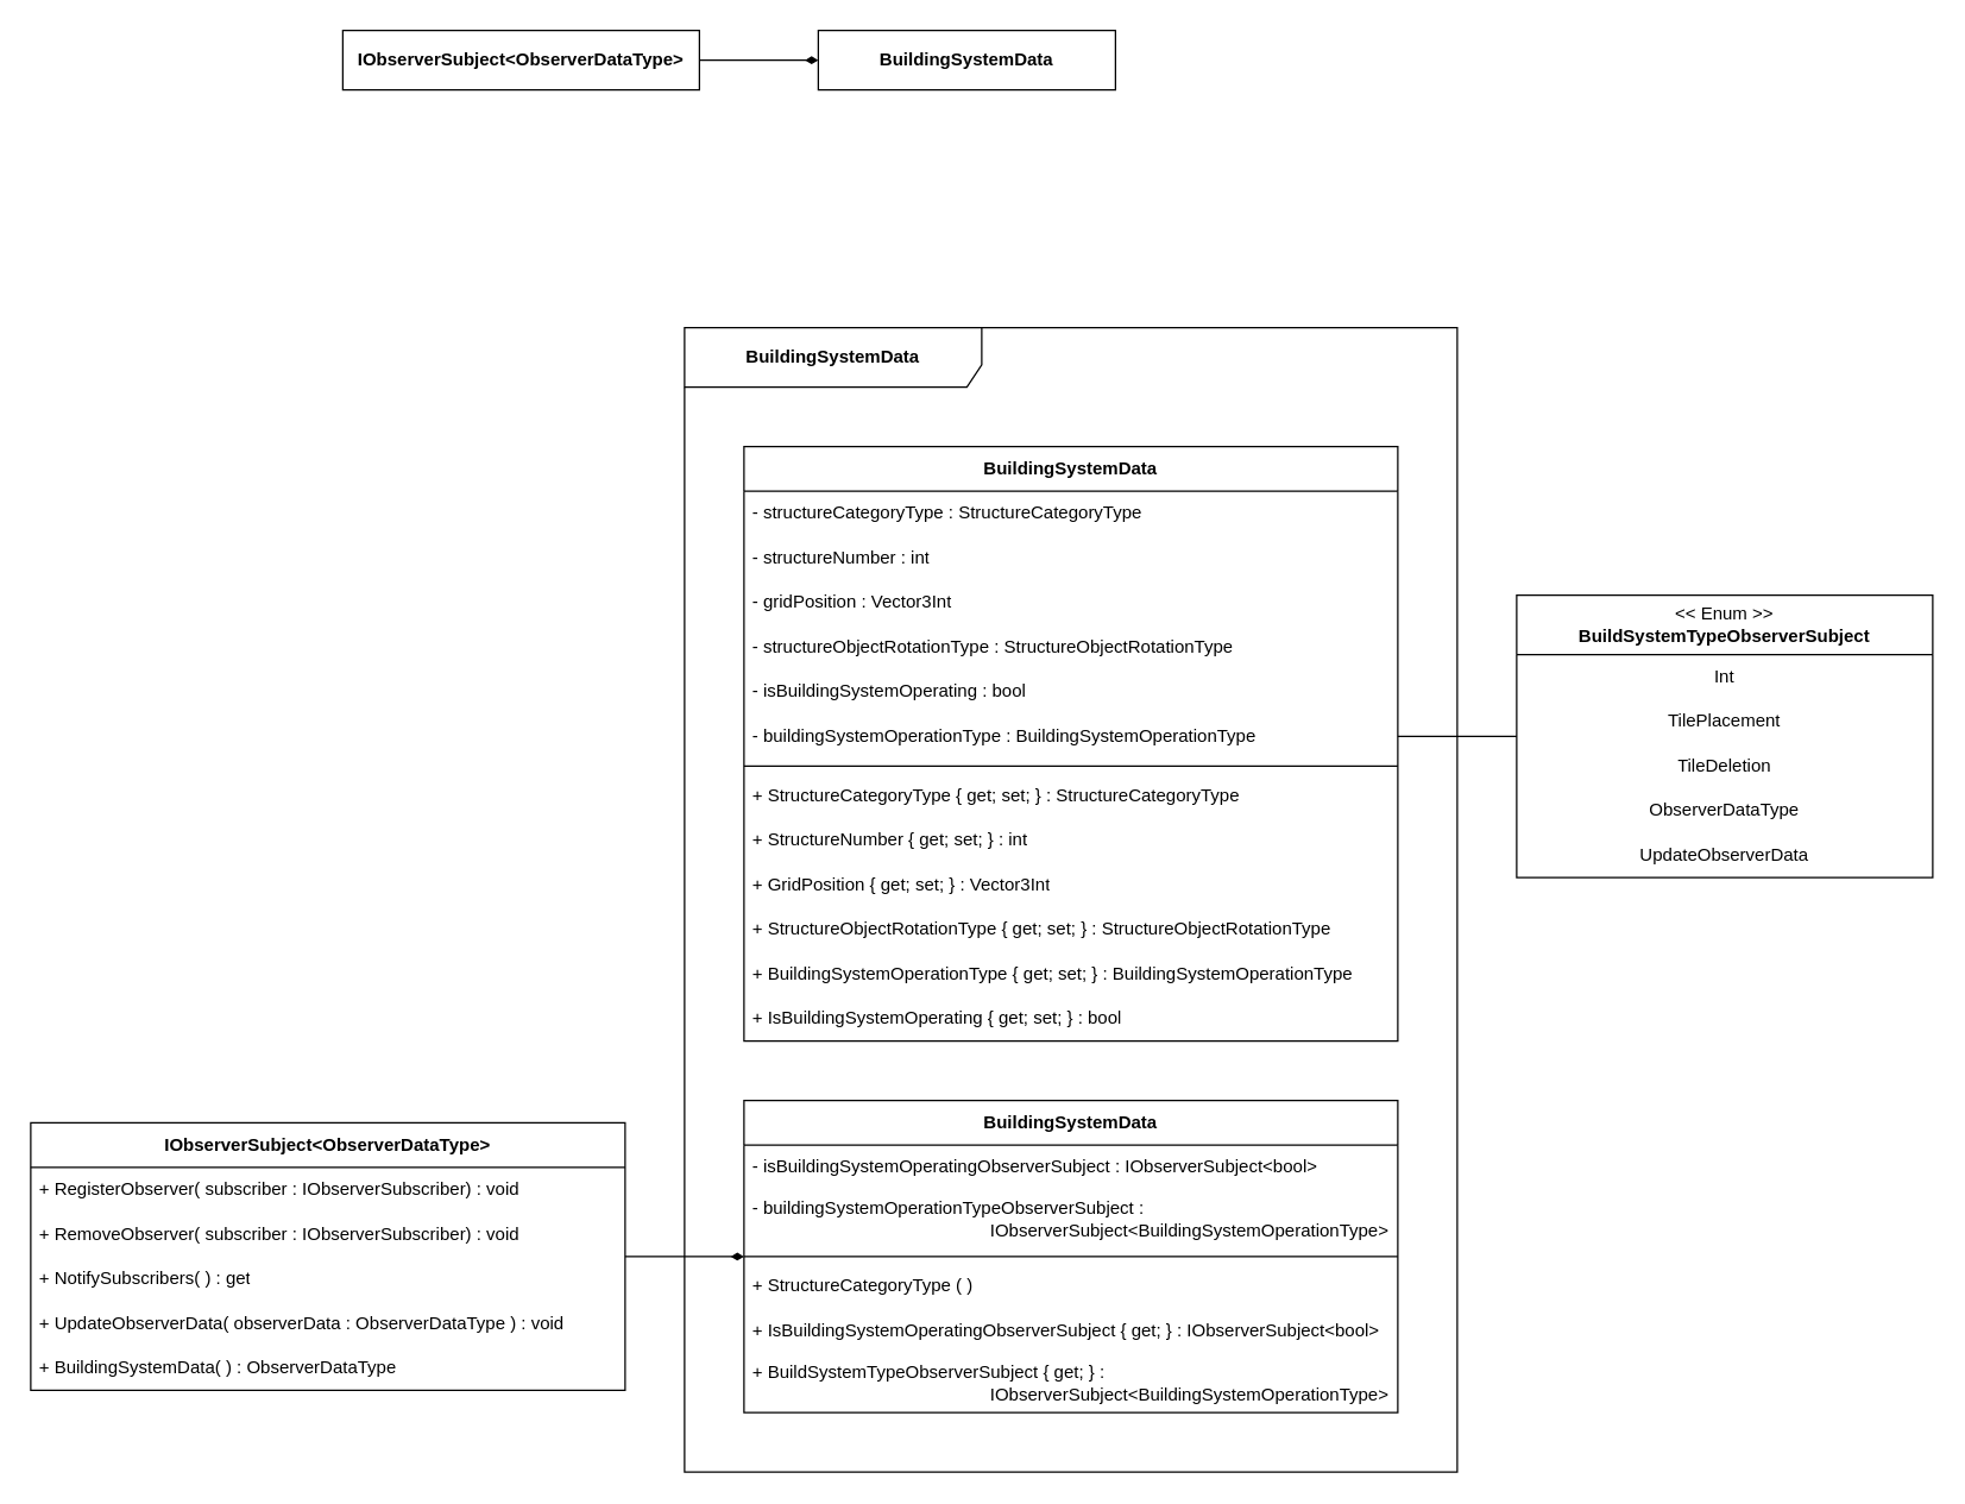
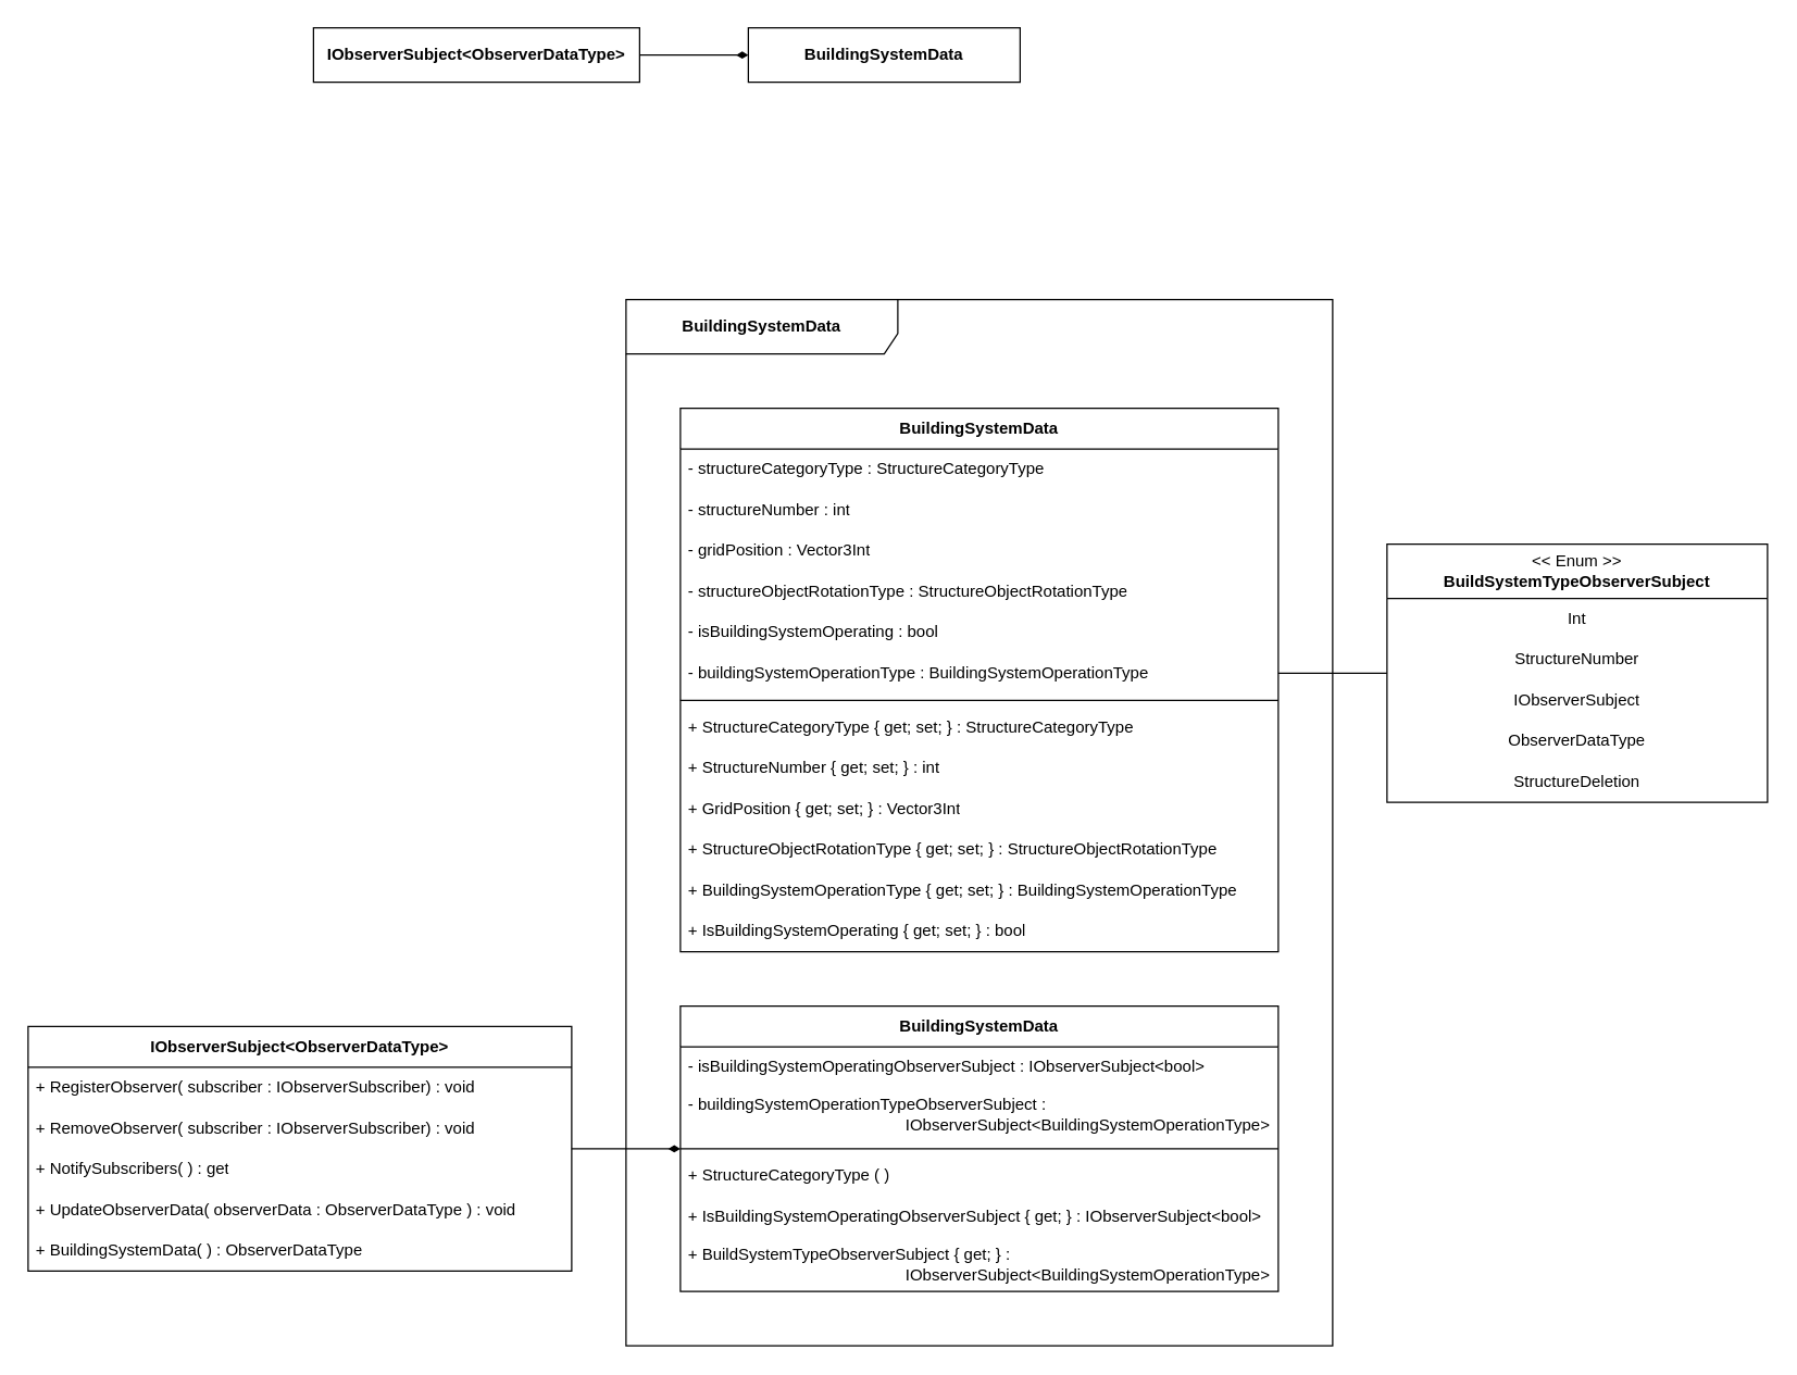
  <mxCell id="0" />
  <mxCell id="1" parent="0" />
  <mxCell id="2" value="BuildingSystemData" style="swimlane;fontStyle=1;align=center;verticalAlign=middle;childLayout=stackLayout;horizontal=1;startSize=30;horizontalStack=0;resizeParent=1;resizeParentMax=0;resizeLast=0;collapsible=1;marginBottom=0;whiteSpace=wrap;html=1;" vertex="1" parent="1"><mxGeometry x="500" y="300" width="440" height="400" as="geometry" /></mxCell>
  <mxCell id="3" value="- structureCategoryType : StructureCategoryType" style="text;strokeColor=none;fillColor=none;align=left;verticalAlign=middle;spacingLeft=4;spacingRight=4;overflow=hidden;rotatable=0;points=[[0,0.5],[1,0.5]];portConstraint=eastwest;whiteSpace=wrap;html=1;" vertex="1" parent="2"><mxGeometry y="30" width="440" height="30" as="geometry" /></mxCell>
  <mxCell id="4" value="- structureNumber : int" style="text;strokeColor=none;fillColor=none;align=left;verticalAlign=middle;spacingLeft=4;spacingRight=4;overflow=hidden;rotatable=0;points=[[0,0.5],[1,0.5]];portConstraint=eastwest;whiteSpace=wrap;html=1;" vertex="1" parent="2"><mxGeometry y="60" width="440" height="30" as="geometry" /></mxCell>
  <mxCell id="5" value="- gridPosition : Vector3Int" style="text;strokeColor=none;fillColor=none;align=left;verticalAlign=middle;spacingLeft=4;spacingRight=4;overflow=hidden;rotatable=0;points=[[0,0.5],[1,0.5]];portConstraint=eastwest;whiteSpace=wrap;html=1;" vertex="1" parent="2"><mxGeometry y="90" width="440" height="30" as="geometry" /></mxCell>
  <mxCell id="6" value="- structureObjectRotationType : StructureObjectRotationType" style="text;strokeColor=none;fillColor=none;align=left;verticalAlign=middle;spacingLeft=4;spacingRight=4;overflow=hidden;rotatable=0;points=[[0,0.5],[1,0.5]];portConstraint=eastwest;whiteSpace=wrap;html=1;" vertex="1" parent="2"><mxGeometry y="120" width="440" height="30" as="geometry" /></mxCell>
  <mxCell id="7" value="- isBuildingSystemOperating : bool" style="text;strokeColor=none;fillColor=none;align=left;verticalAlign=middle;spacingLeft=4;spacingRight=4;overflow=hidden;rotatable=0;points=[[0,0.5],[1,0.5]];portConstraint=eastwest;whiteSpace=wrap;html=1;" vertex="1" parent="2"><mxGeometry y="150" width="440" height="30" as="geometry" /></mxCell>
  <mxCell id="8" value="- buildingSystemOperationType : BuildingSystemOperationType" style="text;strokeColor=none;fillColor=none;align=left;verticalAlign=middle;spacingLeft=4;spacingRight=4;overflow=hidden;rotatable=0;points=[[0,0.5],[1,0.5]];portConstraint=eastwest;whiteSpace=wrap;html=1;" vertex="1" parent="2"><mxGeometry y="180" width="440" height="30" as="geometry" /></mxCell>
  <mxCell id="9" value="" style="line;strokeWidth=1;fillColor=none;align=left;verticalAlign=middle;spacingTop=-1;spacingLeft=3;spacingRight=3;rotatable=0;labelPosition=right;points=[];portConstraint=eastwest;strokeColor=inherit;" vertex="1" parent="2"><mxGeometry y="210" width="440" height="10" as="geometry" /></mxCell>
  <mxCell id="10" value="+ StructureCategoryType { get; set; } :&amp;nbsp;StructureCategoryType" style="text;strokeColor=none;fillColor=none;align=left;verticalAlign=middle;spacingLeft=4;spacingRight=4;overflow=hidden;rotatable=0;points=[[0,0.5],[1,0.5]];portConstraint=eastwest;whiteSpace=wrap;html=1;" vertex="1" parent="2"><mxGeometry y="220" width="440" height="30" as="geometry" /></mxCell>
  <mxCell id="11" value="+ StructureNumber { get; set; } :&amp;nbsp;int" style="text;strokeColor=none;fillColor=none;align=left;verticalAlign=middle;spacingLeft=4;spacingRight=4;overflow=hidden;rotatable=0;points=[[0,0.5],[1,0.5]];portConstraint=eastwest;whiteSpace=wrap;html=1;" vertex="1" parent="2"><mxGeometry y="250" width="440" height="30" as="geometry" /></mxCell>
  <mxCell id="12" value="+ GridPosition&amp;nbsp;{ get; set; } : Vector3Int" style="text;strokeColor=none;fillColor=none;align=left;verticalAlign=middle;spacingLeft=4;spacingRight=4;overflow=hidden;rotatable=0;points=[[0,0.5],[1,0.5]];portConstraint=eastwest;whiteSpace=wrap;html=1;" vertex="1" parent="2"><mxGeometry y="280" width="440" height="30" as="geometry" /></mxCell>
  <mxCell id="13" value="+ StructureObjectRotationType { get; set; } : StructureObjectRotationType" style="text;strokeColor=none;fillColor=none;align=left;verticalAlign=middle;spacingLeft=4;spacingRight=4;overflow=hidden;rotatable=0;points=[[0,0.5],[1,0.5]];portConstraint=eastwest;whiteSpace=wrap;html=1;" vertex="1" parent="2"><mxGeometry y="310" width="440" height="30" as="geometry" /></mxCell>
  <mxCell id="14" value="+ BuildingSystemOperationType { get; set; } :&amp;nbsp;BuildingSystemOperationType" style="text;strokeColor=none;fillColor=none;align=left;verticalAlign=middle;spacingLeft=4;spacingRight=4;overflow=hidden;rotatable=0;points=[[0,0.5],[1,0.5]];portConstraint=eastwest;whiteSpace=wrap;html=1;" vertex="1" parent="2"><mxGeometry y="340" width="440" height="30" as="geometry" /></mxCell>
  <mxCell id="15" value="+ IsBuildingSystemOperating { get; set; } : bool" style="text;strokeColor=none;fillColor=none;align=left;verticalAlign=middle;spacingLeft=4;spacingRight=4;overflow=hidden;rotatable=0;points=[[0,0.5],[1,0.5]];portConstraint=eastwest;whiteSpace=wrap;html=1;" vertex="1" parent="2"><mxGeometry y="370" width="440" height="30" as="geometry" /></mxCell>
  <mxCell id="16" value="&lt;span style=&quot;font-weight: 700;&quot;&gt;BuildingSystemData&lt;/span&gt;" style="shape=umlFrame;whiteSpace=wrap;html=1;pointerEvents=0;width=200;height=40;" vertex="1" parent="1"><mxGeometry x="460" y="220" width="520" height="770" as="geometry" /></mxCell>
  <mxCell id="17" style="edgeStyle=orthogonalEdgeStyle;rounded=0;orthogonalLoop=1;jettySize=auto;html=1;endArrow=none;endFill=0;startArrow=diamondThin;startFill=1;" edge="1" parent="1" source="18" target="35"><mxGeometry relative="1" as="geometry" /></mxCell>
  <mxCell id="18" value="BuildingSystemData" style="swimlane;fontStyle=1;align=center;verticalAlign=middle;childLayout=stackLayout;horizontal=1;startSize=30;horizontalStack=0;resizeParent=1;resizeParentMax=0;resizeLast=0;collapsible=1;marginBottom=0;whiteSpace=wrap;html=1;" vertex="1" parent="1"><mxGeometry x="500" y="740" width="440" height="210" as="geometry" /></mxCell>
  <mxCell id="19" value="- isBuildingSystemOperatingObserverSubject : IObserverSubject&amp;lt;bool&amp;gt;" style="text;strokeColor=none;fillColor=none;align=left;verticalAlign=middle;spacingLeft=4;spacingRight=4;overflow=hidden;rotatable=0;points=[[0,0.5],[1,0.5]];portConstraint=eastwest;whiteSpace=wrap;html=1;" vertex="1" parent="18"><mxGeometry y="30" width="440" height="30" as="geometry" /></mxCell>
  <mxCell id="20" value="- buildingSystemOperationTypeObserverSubject : &lt;span style=&quot;white-space: pre;&quot;&gt;&#09;&lt;/span&gt;&lt;span style=&quot;white-space: pre;&quot;&gt;&#09;&lt;/span&gt;&lt;span style=&quot;white-space: pre;&quot;&gt;&#09;&lt;/span&gt;&lt;span style=&quot;white-space: pre;&quot;&gt;&#09;&lt;span style=&quot;white-space: pre;&quot;&gt;&#09;&lt;/span&gt;&lt;span style=&quot;white-space: pre;&quot;&gt;&#09;&lt;/span&gt;&lt;/span&gt;IObserverSubject&amp;lt;BuildingSystemOperationType&amp;gt;" style="text;strokeColor=none;fillColor=none;align=left;verticalAlign=middle;spacingLeft=4;spacingRight=4;overflow=hidden;rotatable=0;points=[[0,0.5],[1,0.5]];portConstraint=eastwest;whiteSpace=wrap;html=1;" vertex="1" parent="18"><mxGeometry y="60" width="440" height="40" as="geometry" /></mxCell>
  <mxCell id="21" value="" style="line;strokeWidth=1;fillColor=none;align=left;verticalAlign=middle;spacingTop=-1;spacingLeft=3;spacingRight=3;rotatable=0;labelPosition=right;points=[];portConstraint=eastwest;strokeColor=inherit;" vertex="1" parent="18"><mxGeometry y="100" width="440" height="10" as="geometry" /></mxCell>
  <mxCell id="22" value="+ StructureCategoryType ( )" style="text;strokeColor=none;fillColor=none;align=left;verticalAlign=middle;spacingLeft=4;spacingRight=4;overflow=hidden;rotatable=0;points=[[0,0.5],[1,0.5]];portConstraint=eastwest;whiteSpace=wrap;html=1;" vertex="1" parent="18"><mxGeometry y="110" width="440" height="30" as="geometry" /></mxCell>
  <mxCell id="23" value="+ IsBuildingSystemOperatingObserverSubject { get; } : IObserverSubject&amp;lt;bool&amp;gt;" style="text;strokeColor=none;fillColor=none;align=left;verticalAlign=middle;spacingLeft=4;spacingRight=4;overflow=hidden;rotatable=0;points=[[0,0.5],[1,0.5]];portConstraint=eastwest;whiteSpace=wrap;html=1;" vertex="1" parent="18"><mxGeometry y="140" width="440" height="30" as="geometry" /></mxCell>
  <mxCell id="24" value="+ BuildSystemTypeObserverSubject { get; } : &lt;span style=&quot;white-space: pre;&quot;&gt;&#09;&lt;/span&gt;&lt;span style=&quot;white-space: pre;&quot;&gt;&#09;&lt;/span&gt;&lt;span style=&quot;white-space: pre;&quot;&gt;&#09;&lt;/span&gt;&lt;span style=&quot;white-space: pre;&quot;&gt;&#09;&lt;/span&gt;&lt;span style=&quot;white-space: pre;&quot;&gt;&#09;&lt;/span&gt;&lt;span style=&quot;white-space: pre;&quot;&gt;&#09;&lt;/span&gt;IObserverSubject&amp;lt;BuildingSystemOperationType&amp;gt;" style="text;strokeColor=none;fillColor=none;align=left;verticalAlign=middle;spacingLeft=4;spacingRight=4;overflow=hidden;rotatable=0;points=[[0,0.5],[1,0.5]];portConstraint=eastwest;whiteSpace=wrap;html=1;" vertex="1" parent="18"><mxGeometry y="170" width="440" height="40" as="geometry" /></mxCell>
  <mxCell id="25" style="edgeStyle=orthogonalEdgeStyle;rounded=0;orthogonalLoop=1;jettySize=auto;html=1;endArrow=none;endFill=0;" edge="1" parent="1" source="26" target="8"><mxGeometry relative="1" as="geometry" /></mxCell>
  <mxCell id="26" value="&lt;span style=&quot;font-weight: normal;&quot;&gt;&amp;lt;&amp;lt; Enum &amp;gt;&amp;gt;&lt;br&gt;&lt;/span&gt;BuildSystemTypeObserverSubject" style="swimlane;fontStyle=1;align=center;verticalAlign=middle;childLayout=stackLayout;horizontal=1;startSize=40;horizontalStack=0;resizeParent=1;resizeParentMax=0;resizeLast=0;collapsible=1;marginBottom=0;whiteSpace=wrap;html=1;" vertex="1" parent="1"><mxGeometry x="1020" y="400" width="280" height="190" as="geometry" /></mxCell>
  <mxCell id="27" value="Int" style="text;strokeColor=none;fillColor=none;align=center;verticalAlign=middle;spacingLeft=4;spacingRight=4;overflow=hidden;rotatable=0;points=[[0,0.5],[1,0.5]];portConstraint=eastwest;whiteSpace=wrap;html=1;" vertex="1" parent="26"><mxGeometry y="40" width="280" height="30" as="geometry" /></mxCell>
- <mxCell id="28" value="TilePlacement" style="text;strokeColor=none;fillColor=none;align=center;verticalAlign=middle;spacingLeft=4;spacingRight=4;overflow=hidden;rotatable=0;points=[[0,0.5],[1,0.5]];portConstraint=eastwest;whiteSpace=wrap;html=1;" vertex="1" parent="26"><mxGeometry y="70" width="280" height="30" as="geometry" /></mxCell>
- <mxCell id="29" value="TileDeletion" style="text;strokeColor=none;fillColor=none;align=center;verticalAlign=middle;spacingLeft=4;spacingRight=4;overflow=hidden;rotatable=0;points=[[0,0.5],[1,0.5]];portConstraint=eastwest;whiteSpace=wrap;html=1;" vertex="1" parent="26"><mxGeometry y="100" width="280" height="30" as="geometry" /></mxCell>
+ <mxCell id="28" value="StructureNumber" style="text;strokeColor=none;fillColor=none;align=center;verticalAlign=middle;spacingLeft=4;spacingRight=4;overflow=hidden;rotatable=0;points=[[0,0.5],[1,0.5]];portConstraint=eastwest;whiteSpace=wrap;html=1;" vertex="1" parent="26"><mxGeometry y="70" width="280" height="30" as="geometry" /></mxCell>
+ <mxCell id="29" value="IObserverSubject" style="text;strokeColor=none;fillColor=none;align=center;verticalAlign=middle;spacingLeft=4;spacingRight=4;overflow=hidden;rotatable=0;points=[[0,0.5],[1,0.5]];portConstraint=eastwest;whiteSpace=wrap;html=1;" vertex="1" parent="26"><mxGeometry y="100" width="280" height="30" as="geometry" /></mxCell>
  <mxCell id="30" value="ObserverDataType" style="text;strokeColor=none;fillColor=none;align=center;verticalAlign=middle;spacingLeft=4;spacingRight=4;overflow=hidden;rotatable=0;points=[[0,0.5],[1,0.5]];portConstraint=eastwest;whiteSpace=wrap;html=1;" vertex="1" parent="26"><mxGeometry y="130" width="280" height="30" as="geometry" /></mxCell>
- <mxCell id="31" value="UpdateObserverData" style="text;strokeColor=none;fillColor=none;align=center;verticalAlign=middle;spacingLeft=4;spacingRight=4;overflow=hidden;rotatable=0;points=[[0,0.5],[1,0.5]];portConstraint=eastwest;whiteSpace=wrap;html=1;" vertex="1" parent="26"><mxGeometry y="160" width="280" height="30" as="geometry" /></mxCell>
+ <mxCell id="31" value="StructureDeletion" style="text;strokeColor=none;fillColor=none;align=center;verticalAlign=middle;spacingLeft=4;spacingRight=4;overflow=hidden;rotatable=0;points=[[0,0.5],[1,0.5]];portConstraint=eastwest;whiteSpace=wrap;html=1;" vertex="1" parent="26"><mxGeometry y="160" width="280" height="30" as="geometry" /></mxCell>
  <mxCell id="32" style="edgeStyle=orthogonalEdgeStyle;rounded=0;orthogonalLoop=1;jettySize=auto;html=1;endArrow=none;endFill=0;startArrow=diamondThin;startFill=1;" edge="1" parent="1" source="33" target="34"><mxGeometry relative="1" as="geometry" /></mxCell>
  <mxCell id="33" value="&lt;span style=&quot;font-weight: 700;&quot;&gt;BuildingSystemData&lt;/span&gt;" style="html=1;whiteSpace=wrap;" vertex="1" parent="1"><mxGeometry x="550" y="20" width="200" height="40" as="geometry" /></mxCell>
  <mxCell id="34" value="&lt;span style=&quot;font-weight: 700;&quot;&gt;IObserverSubject&amp;lt;ObserverDataType&amp;gt;&lt;/span&gt;" style="html=1;whiteSpace=wrap;" vertex="1" parent="1"><mxGeometry x="230" y="20" width="240" height="40" as="geometry" /></mxCell>
  <mxCell id="35" value="IObserverSubject&amp;lt;ObserverDataType&amp;gt;" style="swimlane;fontStyle=1;align=center;verticalAlign=middle;childLayout=stackLayout;horizontal=1;startSize=30;horizontalStack=0;resizeParent=1;resizeParentMax=0;resizeLast=0;collapsible=1;marginBottom=0;whiteSpace=wrap;html=1;" vertex="1" parent="1"><mxGeometry x="20" y="755" width="400" height="180" as="geometry" /></mxCell>
  <mxCell id="36" value="+ RegisterObserver(&amp;nbsp;subscriber : IObserverSubscriber)&amp;nbsp;:&amp;nbsp;void" style="text;strokeColor=none;fillColor=none;align=left;verticalAlign=middle;spacingLeft=4;spacingRight=4;overflow=hidden;rotatable=0;points=[[0,0.5],[1,0.5]];portConstraint=eastwest;whiteSpace=wrap;html=1;" vertex="1" parent="35"><mxGeometry y="30" width="400" height="30" as="geometry" /></mxCell>
  <mxCell id="37" value="+ RemoveObserver(&amp;nbsp;subscriber : IObserverSubscriber)&amp;nbsp;:&amp;nbsp;void" style="text;strokeColor=none;fillColor=none;align=left;verticalAlign=middle;spacingLeft=4;spacingRight=4;overflow=hidden;rotatable=0;points=[[0,0.5],[1,0.5]];portConstraint=eastwest;whiteSpace=wrap;html=1;" vertex="1" parent="35"><mxGeometry y="60" width="400" height="30" as="geometry" /></mxCell>
  <mxCell id="38" value="+ NotifySubscribers( )&amp;nbsp;:&amp;nbsp;get" style="text;strokeColor=none;fillColor=none;align=left;verticalAlign=middle;spacingLeft=4;spacingRight=4;overflow=hidden;rotatable=0;points=[[0,0.5],[1,0.5]];portConstraint=eastwest;whiteSpace=wrap;html=1;" vertex="1" parent="35"><mxGeometry y="90" width="400" height="30" as="geometry" /></mxCell>
  <mxCell id="39" value="+ UpdateObserverData(&amp;nbsp;observerData : ObserverDataType )&amp;nbsp;:&amp;nbsp;void" style="text;strokeColor=none;fillColor=none;align=left;verticalAlign=middle;spacingLeft=4;spacingRight=4;overflow=hidden;rotatable=0;points=[[0,0.5],[1,0.5]];portConstraint=eastwest;whiteSpace=wrap;html=1;" vertex="1" parent="35"><mxGeometry y="120" width="400" height="30" as="geometry" /></mxCell>
  <mxCell id="40" value="+ BuildingSystemData( )&amp;nbsp;:&amp;nbsp;ObserverDataType" style="text;strokeColor=none;fillColor=none;align=left;verticalAlign=middle;spacingLeft=4;spacingRight=4;overflow=hidden;rotatable=0;points=[[0,0.5],[1,0.5]];portConstraint=eastwest;whiteSpace=wrap;html=1;" vertex="1" parent="35"><mxGeometry y="150" width="400" height="30" as="geometry" /></mxCell>
